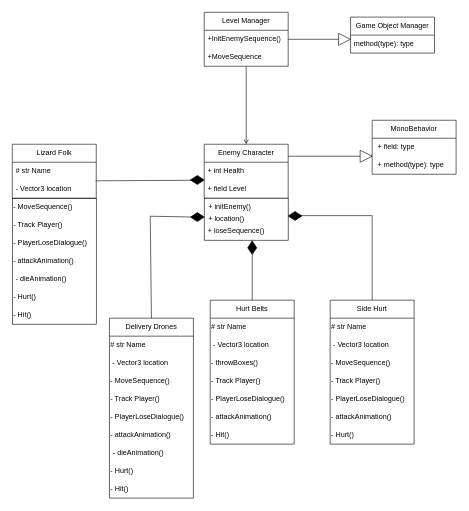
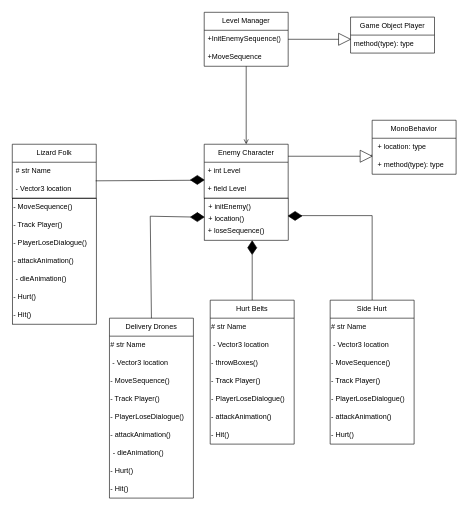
  <mxCell id="0" />
  <mxCell id="1" parent="0" />
  <mxCell id="2" value="" style="rounded=0;whiteSpace=wrap;html=1;" parent="1" vertex="1"><mxGeometry x="20" y="330" width="140" height="210" as="geometry" /></mxCell>
  <mxCell id="3" value="" style="edgeStyle=orthogonalEdgeStyle;rounded=0;orthogonalLoop=1;jettySize=auto;html=1;entryX=0.5;entryY=0;entryDx=0;entryDy=0;endArrow=open;" parent="1" source="4" target="7" edge="1"><mxGeometry relative="1" as="geometry"><mxPoint x="410" y="200" as="targetPoint" /><Array as="points" /></mxGeometry></mxCell>
  <mxCell id="4" value="Level Manager" style="swimlane;fontStyle=0;childLayout=stackLayout;horizontal=1;startSize=30;horizontalStack=0;resizeParent=1;resizeParentMax=0;resizeLast=0;collapsible=1;marginBottom=0;whiteSpace=wrap;html=1;" parent="1" vertex="1"><mxGeometry x="340" y="20" width="140" height="90" as="geometry" /></mxCell>
  <mxCell id="5" value="+InitEnemySequence()" style="text;strokeColor=none;fillColor=none;align=left;verticalAlign=middle;spacingLeft=4;spacingRight=4;overflow=hidden;points=[[0,0.5],[1,0.5]];portConstraint=eastwest;rotatable=0;whiteSpace=wrap;html=1;" parent="4" vertex="1"><mxGeometry y="30" width="140" height="30" as="geometry" /></mxCell>
  <mxCell id="6" value="+MoveSequence" style="text;strokeColor=none;fillColor=none;align=left;verticalAlign=middle;spacingLeft=4;spacingRight=4;overflow=hidden;points=[[0,0.5],[1,0.5]];portConstraint=eastwest;rotatable=0;whiteSpace=wrap;html=1;" parent="4" vertex="1"><mxGeometry y="60" width="140" height="30" as="geometry" /></mxCell>
  <mxCell id="7" value="Enemy Character" style="swimlane;fontStyle=0;childLayout=stackLayout;horizontal=1;startSize=30;horizontalStack=0;resizeParent=1;resizeParentMax=0;resizeLast=0;collapsible=1;marginBottom=0;whiteSpace=wrap;html=1;" parent="1" vertex="1"><mxGeometry x="340" y="240" width="140" height="90" as="geometry" /></mxCell>
- <mxCell id="8" value="+ int Health" style="text;strokeColor=none;fillColor=none;align=left;verticalAlign=middle;spacingLeft=4;spacingRight=4;overflow=hidden;points=[[0,0.5],[1,0.5]];portConstraint=eastwest;rotatable=0;whiteSpace=wrap;html=1;" parent="7" vertex="1"><mxGeometry y="30" width="140" height="30" as="geometry" /></mxCell>
+ <mxCell id="8" value="+ int Level" style="text;strokeColor=none;fillColor=none;align=left;verticalAlign=middle;spacingLeft=4;spacingRight=4;overflow=hidden;points=[[0,0.5],[1,0.5]];portConstraint=eastwest;rotatable=0;whiteSpace=wrap;html=1;" parent="7" vertex="1"><mxGeometry y="30" width="140" height="30" as="geometry" /></mxCell>
  <mxCell id="9" value="+ field Level" style="text;strokeColor=none;fillColor=none;align=left;verticalAlign=middle;spacingLeft=4;spacingRight=4;overflow=hidden;points=[[0,0.5],[1,0.5]];portConstraint=eastwest;rotatable=0;whiteSpace=wrap;html=1;" parent="7" vertex="1"><mxGeometry y="60" width="140" height="30" as="geometry" /></mxCell>
  <mxCell id="10" value="Delivery Drones" style="swimlane;fontStyle=0;childLayout=stackLayout;horizontal=1;startSize=30;horizontalStack=0;resizeParent=1;resizeParentMax=0;resizeLast=0;collapsible=1;marginBottom=0;whiteSpace=wrap;html=1;" parent="1" vertex="1"><mxGeometry x="182" y="530" width="140" height="300" as="geometry" /></mxCell>
  <mxCell id="11" value="# str Name" style="text;html=1;align=left;verticalAlign=middle;whiteSpace=wrap;rounded=0;" parent="10" vertex="1"><mxGeometry y="30" width="140" height="30" as="geometry" /></mxCell>
  <mxCell id="12" value="&amp;nbsp;- Vector3 location" style="text;html=1;align=left;verticalAlign=middle;whiteSpace=wrap;rounded=0;" parent="10" vertex="1"><mxGeometry y="60" width="140" height="30" as="geometry" /></mxCell>
  <mxCell id="13" value="- MoveSequence()" style="text;html=1;align=left;verticalAlign=middle;whiteSpace=wrap;rounded=0;" parent="10" vertex="1"><mxGeometry y="90" width="140" height="30" as="geometry" /></mxCell>
  <mxCell id="14" value="- Track Player()" style="text;html=1;align=left;verticalAlign=middle;whiteSpace=wrap;rounded=0;" parent="10" vertex="1"><mxGeometry y="120" width="140" height="30" as="geometry" /></mxCell>
  <mxCell id="15" value="- PlayerLoseDialogue()" style="text;html=1;align=left;verticalAlign=middle;whiteSpace=wrap;rounded=0;" parent="10" vertex="1"><mxGeometry y="150" width="140" height="30" as="geometry" /></mxCell>
  <mxCell id="16" value="- attackAnimation()" style="text;html=1;align=left;verticalAlign=middle;whiteSpace=wrap;rounded=0;" parent="10" vertex="1"><mxGeometry y="180" width="140" height="30" as="geometry" /></mxCell>
  <mxCell id="17" value="- dieAnimation()" style="text;strokeColor=none;fillColor=none;align=left;verticalAlign=middle;spacingLeft=4;spacingRight=4;overflow=hidden;points=[[0,0.5],[1,0.5]];portConstraint=eastwest;rotatable=0;whiteSpace=wrap;html=1;" parent="10" vertex="1"><mxGeometry y="210" width="140" height="30" as="geometry" /></mxCell>
  <mxCell id="18" value="- Hurt()" style="text;html=1;align=left;verticalAlign=middle;whiteSpace=wrap;rounded=0;" parent="10" vertex="1"><mxGeometry y="240" width="140" height="30" as="geometry" /></mxCell>
  <mxCell id="19" value="- Hit()" style="text;html=1;align=left;verticalAlign=middle;whiteSpace=wrap;rounded=0;" parent="10" vertex="1"><mxGeometry y="270" width="140" height="30" as="geometry" /></mxCell>
  <mxCell id="20" value="" style="endArrow=none;html=1;rounded=0;entryX=0.5;entryY=0;entryDx=0;entryDy=0;exitX=0.5;exitY=0;exitDx=0;exitDy=0;exitPerimeter=0;" parent="1" edge="1"><mxGeometry width="50" height="50" relative="1" as="geometry"><mxPoint x="499" y="359" as="sourcePoint" /><mxPoint x="620" y="500" as="targetPoint" /><Array as="points"><mxPoint x="620" y="359" /></Array></mxGeometry></mxCell>
  <mxCell id="21" value="" style="rounded=0;whiteSpace=wrap;html=1;" parent="1" vertex="1"><mxGeometry x="340" y="330" width="140" height="70" as="geometry" /></mxCell>
  <mxCell id="22" value="&amp;nbsp;+ initEnemy()" style="text;html=1;align=left;verticalAlign=middle;whiteSpace=wrap;rounded=0;" parent="1" vertex="1"><mxGeometry x="342" y="330" width="139" height="30" as="geometry" /></mxCell>
  <mxCell id="23" value="&amp;nbsp;+ location()" style="text;html=1;align=left;verticalAlign=middle;whiteSpace=wrap;rounded=0;" parent="1" vertex="1"><mxGeometry x="342" y="350" width="139" height="30" as="geometry" /></mxCell>
  <mxCell id="24" value="&amp;nbsp;+ loseSequence()" style="text;html=1;align=left;verticalAlign=middle;whiteSpace=wrap;rounded=0;" parent="1" vertex="1"><mxGeometry x="341" y="370" width="140" height="30" as="geometry" /></mxCell>
  <mxCell id="25" value="" style="endArrow=none;html=1;rounded=0;" parent="1" source="30" target="26" edge="1"><mxGeometry width="50" height="50" relative="1" as="geometry"><mxPoint x="480" y="260" as="sourcePoint" /><mxPoint x="600" y="260" as="targetPoint" /></mxGeometry></mxCell>
  <mxCell id="26" value="MonoBehavior" style="swimlane;fontStyle=0;childLayout=stackLayout;horizontal=1;startSize=30;horizontalStack=0;resizeParent=1;resizeParentMax=0;resizeLast=0;collapsible=1;marginBottom=0;whiteSpace=wrap;html=1;" parent="1" vertex="1"><mxGeometry x="620" y="200" width="140" height="90" as="geometry" /></mxCell>
- <mxCell id="27" value="&amp;nbsp;+ field: type" style="text;strokeColor=none;fillColor=none;align=left;verticalAlign=middle;spacingLeft=4;spacingRight=4;overflow=hidden;points=[[0,0.5],[1,0.5]];portConstraint=eastwest;rotatable=0;whiteSpace=wrap;html=1;" parent="26" vertex="1"><mxGeometry y="30" width="140" height="30" as="geometry" /></mxCell>
+ <mxCell id="27" value="&amp;nbsp;+ location: type" style="text;strokeColor=none;fillColor=none;align=left;verticalAlign=middle;spacingLeft=4;spacingRight=4;overflow=hidden;points=[[0,0.5],[1,0.5]];portConstraint=eastwest;rotatable=0;whiteSpace=wrap;html=1;" parent="26" vertex="1"><mxGeometry y="30" width="140" height="30" as="geometry" /></mxCell>
  <mxCell id="28" value="&amp;nbsp;+ method(type): type" style="text;strokeColor=none;fillColor=none;align=left;verticalAlign=middle;spacingLeft=4;spacingRight=4;overflow=hidden;points=[[0,0.5],[1,0.5]];portConstraint=eastwest;rotatable=0;whiteSpace=wrap;html=1;" parent="26" vertex="1"><mxGeometry y="60" width="140" height="30" as="geometry" /></mxCell>
  <mxCell id="29" value="" style="endArrow=none;html=1;rounded=0;" parent="1" target="30" edge="1"><mxGeometry width="50" height="50" relative="1" as="geometry"><mxPoint x="480" y="260" as="sourcePoint" /><mxPoint x="620" y="260" as="targetPoint" /></mxGeometry></mxCell>
  <mxCell id="30" value="" style="triangle;whiteSpace=wrap;html=1;" parent="1" vertex="1"><mxGeometry x="600" y="250" width="20" height="20" as="geometry" /></mxCell>
  <mxCell id="31" value="" style="endArrow=none;html=1;rounded=0;exitX=0.5;exitY=0;exitDx=0;exitDy=0;" parent="1" source="68" edge="1"><mxGeometry width="50" height="50" relative="1" as="geometry"><mxPoint x="420" y="500" as="sourcePoint" /><mxPoint x="420" y="420" as="targetPoint" /></mxGeometry></mxCell>
  <mxCell id="32" value="Hurt Belts" style="swimlane;fontStyle=0;childLayout=stackLayout;horizontal=1;startSize=30;horizontalStack=0;resizeParent=1;resizeParentMax=0;resizeLast=0;collapsible=1;marginBottom=0;whiteSpace=wrap;html=1;" parent="1" vertex="1"><mxGeometry x="350" y="500" width="140" height="240" as="geometry" /></mxCell>
  <mxCell id="33" value="# str Name" style="text;html=1;align=left;verticalAlign=middle;whiteSpace=wrap;rounded=0;" parent="32" vertex="1"><mxGeometry y="30" width="140" height="30" as="geometry" /></mxCell>
  <mxCell id="34" value="&amp;nbsp;- Vector3 location" style="text;html=1;align=left;verticalAlign=middle;whiteSpace=wrap;rounded=0;" parent="32" vertex="1"><mxGeometry y="60" width="140" height="30" as="geometry" /></mxCell>
  <mxCell id="35" value="- throwBoxes()" style="text;html=1;align=left;verticalAlign=middle;whiteSpace=wrap;rounded=0;" parent="32" vertex="1"><mxGeometry y="90" width="140" height="30" as="geometry" /></mxCell>
  <mxCell id="36" value="- Track Player()" style="text;html=1;align=left;verticalAlign=middle;whiteSpace=wrap;rounded=0;" parent="32" vertex="1"><mxGeometry y="120" width="140" height="30" as="geometry" /></mxCell>
  <mxCell id="37" value="- PlayerLoseDialogue()" style="text;html=1;align=left;verticalAlign=middle;whiteSpace=wrap;rounded=0;" parent="32" vertex="1"><mxGeometry y="150" width="140" height="30" as="geometry" /></mxCell>
  <mxCell id="38" value="- attackAnimation()" style="text;html=1;align=left;verticalAlign=middle;whiteSpace=wrap;rounded=0;" parent="32" vertex="1"><mxGeometry y="180" width="140" height="30" as="geometry" /></mxCell>
  <mxCell id="39" value="- Hit()" style="text;html=1;align=left;verticalAlign=middle;whiteSpace=wrap;rounded=0;" parent="32" vertex="1"><mxGeometry y="210" width="140" height="30" as="geometry" /></mxCell>
  <mxCell id="40" value="Side Hurt" style="swimlane;fontStyle=0;childLayout=stackLayout;horizontal=1;startSize=30;horizontalStack=0;resizeParent=1;resizeParentMax=0;resizeLast=0;collapsible=1;marginBottom=0;whiteSpace=wrap;html=1;" parent="1" vertex="1"><mxGeometry x="550" y="500" width="140" height="240" as="geometry" /></mxCell>
  <mxCell id="41" value="# str Name" style="text;html=1;align=left;verticalAlign=middle;whiteSpace=wrap;rounded=0;" parent="40" vertex="1"><mxGeometry y="30" width="140" height="30" as="geometry" /></mxCell>
  <mxCell id="42" value="&amp;nbsp;- Vector3 location" style="text;html=1;align=left;verticalAlign=middle;whiteSpace=wrap;rounded=0;" parent="40" vertex="1"><mxGeometry y="60" width="140" height="30" as="geometry" /></mxCell>
  <mxCell id="43" value="- MoveSequence()" style="text;html=1;align=left;verticalAlign=middle;whiteSpace=wrap;rounded=0;" parent="40" vertex="1"><mxGeometry y="90" width="140" height="30" as="geometry" /></mxCell>
  <mxCell id="44" value="- Track Player()" style="text;html=1;align=left;verticalAlign=middle;whiteSpace=wrap;rounded=0;" parent="40" vertex="1"><mxGeometry y="120" width="140" height="30" as="geometry" /></mxCell>
  <mxCell id="45" value="- PlayerLoseDialogue()" style="text;html=1;align=left;verticalAlign=middle;whiteSpace=wrap;rounded=0;" parent="40" vertex="1"><mxGeometry y="150" width="140" height="30" as="geometry" /></mxCell>
  <mxCell id="46" value="- attackAnimation()" style="text;html=1;align=left;verticalAlign=middle;whiteSpace=wrap;rounded=0;" parent="40" vertex="1"><mxGeometry y="180" width="140" height="30" as="geometry" /></mxCell>
  <mxCell id="47" value="- Hurt()" style="text;html=1;align=left;verticalAlign=middle;whiteSpace=wrap;rounded=0;" parent="40" vertex="1"><mxGeometry y="210" width="140" height="30" as="geometry" /></mxCell>
  <mxCell id="48" value="Lizard Folk" style="swimlane;fontStyle=0;childLayout=stackLayout;horizontal=1;startSize=30;horizontalStack=0;resizeParent=1;resizeParentMax=0;resizeLast=0;collapsible=1;marginBottom=0;whiteSpace=wrap;html=1;" parent="1" vertex="1"><mxGeometry x="20" y="240" width="140" height="90" as="geometry" /></mxCell>
  <mxCell id="49" value="# str Name" style="text;strokeColor=none;fillColor=none;align=left;verticalAlign=middle;spacingLeft=4;spacingRight=4;overflow=hidden;points=[[0,0.5],[1,0.5]];portConstraint=eastwest;rotatable=0;whiteSpace=wrap;html=1;" parent="48" vertex="1"><mxGeometry y="30" width="140" height="30" as="geometry" /></mxCell>
  <mxCell id="50" value="- Vector3 location" style="text;strokeColor=none;fillColor=none;align=left;verticalAlign=middle;spacingLeft=4;spacingRight=4;overflow=hidden;points=[[0,0.5],[1,0.5]];portConstraint=eastwest;rotatable=0;whiteSpace=wrap;html=1;" parent="48" vertex="1"><mxGeometry y="60" width="140" height="30" as="geometry" /></mxCell>
  <mxCell id="51" value="" style="endArrow=none;html=1;rounded=0;exitX=0.993;exitY=0.033;exitDx=0;exitDy=0;exitPerimeter=0;" parent="1" edge="1"><mxGeometry width="50" height="50" relative="1" as="geometry"><mxPoint x="159.02" y="300.99" as="sourcePoint" /><mxPoint x="321" y="300.058" as="targetPoint" /></mxGeometry></mxCell>
  <mxCell id="52" value="- MoveSequence()" style="text;html=1;align=left;verticalAlign=middle;whiteSpace=wrap;rounded=0;" parent="1" vertex="1"><mxGeometry x="20" y="330" width="140" height="30" as="geometry" /></mxCell>
  <mxCell id="53" value="- Track Player()" style="text;html=1;align=left;verticalAlign=middle;whiteSpace=wrap;rounded=0;" parent="1" vertex="1"><mxGeometry x="20" y="360" width="140" height="30" as="geometry" /></mxCell>
  <mxCell id="54" value="- PlayerLoseDialogue()" style="text;html=1;align=left;verticalAlign=middle;whiteSpace=wrap;rounded=0;" parent="1" vertex="1"><mxGeometry x="20" y="390" width="140" height="30" as="geometry" /></mxCell>
  <mxCell id="55" value="- attackAnimation()" style="text;html=1;align=left;verticalAlign=middle;whiteSpace=wrap;rounded=0;" parent="1" vertex="1"><mxGeometry x="20" y="420" width="140" height="30" as="geometry" /></mxCell>
  <mxCell id="56" value="- dieAnimation()" style="text;strokeColor=none;fillColor=none;align=left;verticalAlign=middle;spacingLeft=4;spacingRight=4;overflow=hidden;points=[[0,0.5],[1,0.5]];portConstraint=eastwest;rotatable=0;whiteSpace=wrap;html=1;" parent="1" vertex="1"><mxGeometry x="20" y="450" width="140" height="30" as="geometry" /></mxCell>
  <mxCell id="57" value="- Hurt()" style="text;html=1;align=left;verticalAlign=middle;whiteSpace=wrap;rounded=0;" parent="1" vertex="1"><mxGeometry x="20" y="480" width="140" height="30" as="geometry" /></mxCell>
  <mxCell id="58" value="- Hit()" style="text;html=1;align=left;verticalAlign=middle;whiteSpace=wrap;rounded=0;" parent="1" vertex="1"><mxGeometry x="20" y="510" width="140" height="30" as="geometry" /></mxCell>
- <mxCell id="59" value="Game Object Manager" style="swimlane;fontStyle=0;childLayout=stackLayout;horizontal=1;startSize=30;horizontalStack=0;resizeParent=1;resizeParentMax=0;resizeLast=0;collapsible=1;marginBottom=0;whiteSpace=wrap;html=1;" parent="1" vertex="1"><mxGeometry x="584" y="28" width="140" height="60" as="geometry" /></mxCell>
+ <mxCell id="59" value="Game Object Player" style="swimlane;fontStyle=0;childLayout=stackLayout;horizontal=1;startSize=30;horizontalStack=0;resizeParent=1;resizeParentMax=0;resizeLast=0;collapsible=1;marginBottom=0;whiteSpace=wrap;html=1;" parent="1" vertex="1"><mxGeometry x="584" y="28" width="140" height="60" as="geometry" /></mxCell>
  <mxCell id="60" value="method(type): type" style="text;strokeColor=none;fillColor=none;align=left;verticalAlign=middle;spacingLeft=4;spacingRight=4;overflow=hidden;points=[[0,0.5],[1,0.5]];portConstraint=eastwest;rotatable=0;whiteSpace=wrap;html=1;" parent="59" vertex="1"><mxGeometry y="30" width="140" height="30" as="geometry" /></mxCell>
  <mxCell id="61" value="" style="triangle;whiteSpace=wrap;html=1;rotation=0;" parent="1" vertex="1"><mxGeometry x="564" y="55" width="20" height="20" as="geometry" /></mxCell>
  <mxCell id="62" value="" style="endArrow=none;html=1;rounded=0;entryX=0.5;entryY=0;entryDx=0;entryDy=0;" parent="1" source="64" target="10" edge="1"><mxGeometry width="50" height="50" relative="1" as="geometry"><mxPoint x="336" y="360" as="sourcePoint" /><mxPoint x="240" y="410" as="targetPoint" /><Array as="points"><mxPoint x="250" y="360" /></Array></mxGeometry></mxCell>
  <mxCell id="63" value="" style="endArrow=none;html=1;rounded=0;entryX=0.5;entryY=0;entryDx=0;entryDy=0;" parent="1" target="64" edge="1"><mxGeometry width="50" height="50" relative="1" as="geometry"><mxPoint x="336" y="360" as="sourcePoint" /><mxPoint x="252" y="530" as="targetPoint" /><Array as="points" /></mxGeometry></mxCell>
  <mxCell id="64" value="" style="rhombus;whiteSpace=wrap;html=1;fillColor=light-dark(#000000,var(--ge-dark-color, #121212));" parent="1" vertex="1"><mxGeometry x="317" y="354" width="23" height="15" as="geometry" /></mxCell>
  <mxCell id="65" value="" style="rhombus;whiteSpace=wrap;html=1;fillColor=light-dark(#000000,var(--ge-dark-color, #121212));" parent="1" vertex="1"><mxGeometry x="317" y="292" width="23" height="15" as="geometry" /></mxCell>
  <mxCell id="66" value="" style="rhombus;whiteSpace=wrap;html=1;fillColor=light-dark(#000000,var(--ge-dark-color, #121212));" parent="1" vertex="1"><mxGeometry x="480" y="352" width="23" height="15" as="geometry" /></mxCell>
  <mxCell id="67" value="" style="endArrow=none;html=1;rounded=0;exitX=0.5;exitY=0;exitDx=0;exitDy=0;" parent="1" target="68" edge="1"><mxGeometry width="50" height="50" relative="1" as="geometry"><mxPoint x="420" y="500" as="sourcePoint" /><mxPoint x="420" y="420" as="targetPoint" /></mxGeometry></mxCell>
  <mxCell id="68" value="" style="rhombus;whiteSpace=wrap;html=1;fillColor=light-dark(#000000,var(--ge-dark-color, #121212));rotation=90;" parent="1" vertex="1"><mxGeometry x="408.5" y="405" width="23" height="15" as="geometry" /></mxCell>
  <mxCell id="69" value="" style="endArrow=none;html=1;rounded=0;entryX=0;entryY=0.5;entryDx=0;entryDy=0;exitX=1;exitY=0.5;exitDx=0;exitDy=0;" edge="1" parent="1" source="5" target="61"><mxGeometry width="50" height="50" relative="1" as="geometry"><mxPoint x="479" y="67" as="sourcePoint" /><mxPoint x="563" y="65" as="targetPoint" /></mxGeometry></mxCell>
